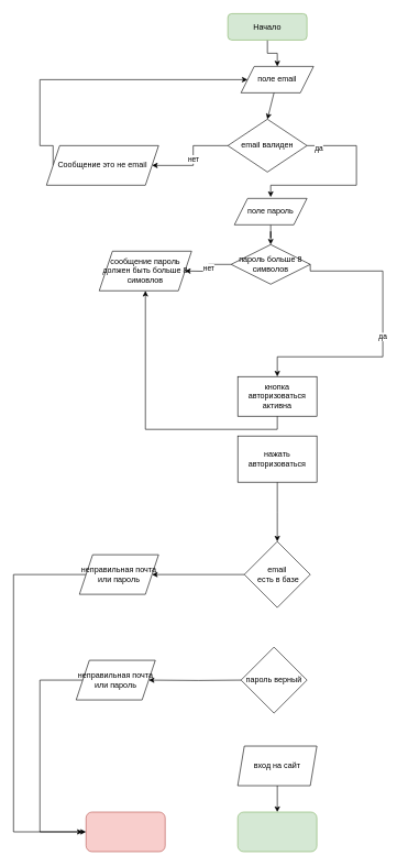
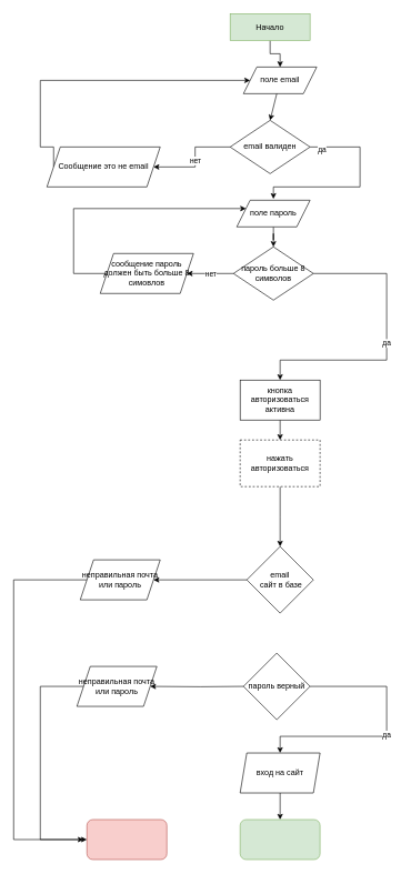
  <mxCell id="0" />
  <mxCell id="1" parent="0" />
  <mxCell id="2" value="" style="edgeStyle=orthogonalEdgeStyle;rounded=0;orthogonalLoop=1;jettySize=auto;html=1;" edge="1" parent="1" source="3" target="4"><mxGeometry relative="1" as="geometry" /></mxCell>
- <mxCell id="3" value="Начало" style="rounded=1;whiteSpace=wrap;html=1;fontSize=12;glass=0;strokeWidth=1;shadow=0;fillColor=#d5e8d4;strokeColor=#82b366;" vertex="1" parent="1"><mxGeometry x="345" y="20" width="120" height="40" as="geometry" /></mxCell>
+ <mxCell id="3" value="Начало" style="whiteSpace=wrap;html=1;fontSize=12;glass=0;strokeWidth=1;shadow=0;fillColor=#d5e8d4;strokeColor=#82b366;rounded=0;" vertex="1" parent="1"><mxGeometry x="345" y="20" width="120" height="40" as="geometry" /></mxCell>
  <mxCell id="4" value="поле email" style="shape=parallelogram;perimeter=parallelogramPerimeter;whiteSpace=wrap;html=1;fixedSize=1;" vertex="1" parent="1"><mxGeometry x="365" y="100" width="110" height="40" as="geometry" /></mxCell>
  <mxCell id="5" value="" style="endArrow=classic;html=1;" edge="1" parent="1" source="4"><mxGeometry width="50" height="50" relative="1" as="geometry"><mxPoint x="405" y="190" as="sourcePoint" /><mxPoint x="405" y="180" as="targetPoint" /></mxGeometry></mxCell>
  <mxCell id="6" style="edgeStyle=orthogonalEdgeStyle;rounded=0;orthogonalLoop=1;jettySize=auto;html=1;exitX=0.5;exitY=1;exitDx=0;exitDy=0;" edge="1" parent="1" source="3" target="3"><mxGeometry relative="1" as="geometry" /></mxCell>
  <mxCell id="7" value="нет" style="edgeStyle=orthogonalEdgeStyle;rounded=0;orthogonalLoop=1;jettySize=auto;html=1;exitX=0;exitY=0.5;exitDx=0;exitDy=0;" edge="1" parent="1" source="10" target="15"><mxGeometry relative="1" as="geometry" /></mxCell>
  <mxCell id="8" style="edgeStyle=orthogonalEdgeStyle;rounded=0;orthogonalLoop=1;jettySize=auto;html=1;exitX=1;exitY=0.5;exitDx=0;exitDy=0;" edge="1" parent="1" source="10"><mxGeometry relative="1" as="geometry"><mxPoint x="410" y="298" as="targetPoint" /><Array as="points"><mxPoint x="540" y="220" /><mxPoint x="540" y="280" /><mxPoint x="410" y="280" /></Array></mxGeometry></mxCell>
  <mxCell id="9" value="да" style="edgeLabel;html=1;align=center;verticalAlign=middle;resizable=0;points=[];" vertex="1" connectable="0" parent="8"><mxGeometry x="-0.88" y="-3" relative="1" as="geometry"><mxPoint as="offset" /></mxGeometry></mxCell>
  <mxCell id="10" value="email валиден" style="rhombus;whiteSpace=wrap;html=1;" vertex="1" parent="1"><mxGeometry x="345" y="180" width="120" height="80" as="geometry" /></mxCell>
  <mxCell id="11" value="да" style="edgeStyle=orthogonalEdgeStyle;rounded=0;orthogonalLoop=1;jettySize=auto;html=1;exitX=1;exitY=0.5;exitDx=0;exitDy=0;entryX=0.5;entryY=0;entryDx=0;entryDy=0;" edge="1" parent="1" source="13"><mxGeometry relative="1" as="geometry"><mxPoint x="420" y="570" as="targetPoint" /><Array as="points"><mxPoint x="580" y="410" /><mxPoint x="580" y="540" /><mxPoint x="420" y="540" /></Array></mxGeometry></mxCell>
  <mxCell id="12" value="нет" style="edgeStyle=orthogonalEdgeStyle;rounded=0;orthogonalLoop=1;jettySize=auto;html=1;exitX=0;exitY=0.5;exitDx=0;exitDy=0;" edge="1" parent="1" source="13"><mxGeometry relative="1" as="geometry"><mxPoint x="280" y="410" as="targetPoint" /></mxGeometry></mxCell>
- <mxCell id="13" value="пароль больше 8 символов" style="rhombus;whiteSpace=wrap;html=1;" vertex="1" parent="1"><mxGeometry x="350" y="370" width="120" height="60" as="geometry" /></mxCell>
+ <mxCell id="13" value="пароль больше 8 символов" style="rhombus;whiteSpace=wrap;html=1;" vertex="1" parent="1"><mxGeometry x="350" y="370" width="120" height="80" as="geometry" /></mxCell>
  <mxCell id="14" style="edgeStyle=orthogonalEdgeStyle;rounded=0;orthogonalLoop=1;jettySize=auto;html=1;exitX=0;exitY=0.5;exitDx=0;exitDy=0;entryX=0;entryY=0.5;entryDx=0;entryDy=0;" edge="1" parent="1" source="15" target="4"><mxGeometry relative="1" as="geometry"><Array as="points"><mxPoint x="60" y="220" /><mxPoint x="60" y="120" /></Array></mxGeometry></mxCell>
  <mxCell id="15" value="Сообщение это не email" style="shape=parallelogram;perimeter=parallelogramPerimeter;whiteSpace=wrap;html=1;fixedSize=1;" vertex="1" parent="1"><mxGeometry x="70" y="220" width="170" height="60" as="geometry" /></mxCell>
+ <mxCell id="16" style="edgeStyle=orthogonalEdgeStyle;rounded=0;orthogonalLoop=1;jettySize=auto;html=1;exitX=0;exitY=0.5;exitDx=0;exitDy=0;entryX=0;entryY=0.25;entryDx=0;entryDy=0;" edge="1" parent="1" source="17" target="19"><mxGeometry relative="1" as="geometry"><Array as="points"><mxPoint x="110" y="410" /><mxPoint x="110" y="313" /></Array></mxGeometry></mxCell>
  <mxCell id="17" value="сообщение пароль должен быть больше 8 симовлов" style="shape=parallelogram;perimeter=parallelogramPerimeter;whiteSpace=wrap;html=1;fixedSize=1;" vertex="1" parent="1"><mxGeometry x="150" y="380" width="140" height="60" as="geometry" /></mxCell>
  <mxCell id="18" style="edgeStyle=orthogonalEdgeStyle;rounded=0;orthogonalLoop=1;jettySize=auto;html=1;exitX=0.5;exitY=1;exitDx=0;exitDy=0;" edge="1" parent="1" source="19" target="13"><mxGeometry relative="1" as="geometry" /></mxCell>
  <mxCell id="19" value="поле пароль" style="shape=parallelogram;perimeter=parallelogramPerimeter;whiteSpace=wrap;html=1;fixedSize=1;" vertex="1" parent="1"><mxGeometry x="355" y="300" width="110" height="40" as="geometry" /></mxCell>
- <mxCell id="20" style="edgeStyle=orthogonalEdgeStyle;rounded=0;orthogonalLoop=1;jettySize=auto;html=1;exitX=0.5;exitY=1;exitDx=0;exitDy=0;" edge="1" parent="1" source="21" target="17"><mxGeometry relative="1" as="geometry" /></mxCell>
+ <mxCell id="20" style="edgeStyle=orthogonalEdgeStyle;rounded=0;orthogonalLoop=1;jettySize=auto;html=1;exitX=0.5;exitY=1;exitDx=0;exitDy=0;entryX=0.5;entryY=0;entryDx=0;entryDy=0;" edge="1" parent="1" source="21" target="23"><mxGeometry relative="1" as="geometry" /></mxCell>
  <mxCell id="21" value="кнопка авторизоваться активна" style="rounded=0;whiteSpace=wrap;html=1;" vertex="1" parent="1"><mxGeometry x="360" y="570" width="120" height="60" as="geometry" /></mxCell>
  <mxCell id="22" style="edgeStyle=orthogonalEdgeStyle;rounded=0;orthogonalLoop=1;jettySize=auto;html=1;exitX=0.5;exitY=1;exitDx=0;exitDy=0;" edge="1" parent="1" source="23"><mxGeometry relative="1" as="geometry"><mxPoint x="420" y="820" as="targetPoint" /></mxGeometry></mxCell>
- <mxCell id="23" value="нажать авторизоваться" style="rounded=0;whiteSpace=wrap;html=1;" vertex="1" parent="1"><mxGeometry x="360" y="660" width="120" height="70" as="geometry" /></mxCell>
+ <mxCell id="23" value="нажать авторизоваться" style="rounded=0;whiteSpace=wrap;html=1;dashed=1;" vertex="1" parent="1"><mxGeometry x="360" y="660" width="120" height="70" as="geometry" /></mxCell>
  <mxCell id="24" style="edgeStyle=orthogonalEdgeStyle;rounded=0;orthogonalLoop=1;jettySize=auto;html=1;exitX=0;exitY=0.5;exitDx=0;exitDy=0;entryX=1;entryY=0.5;entryDx=0;entryDy=0;" edge="1" parent="1" source="25" target="32"><mxGeometry relative="1" as="geometry"><mxPoint x="240" y="870" as="targetPoint" /></mxGeometry></mxCell>
- <mxCell id="25" value="email&lt;br&gt;&amp;nbsp;есть в базе" style="rhombus;whiteSpace=wrap;html=1;" vertex="1" parent="1"><mxGeometry x="370" y="820" width="100" height="100" as="geometry" /></mxCell>
+ <mxCell id="25" value="email&lt;br&gt;&amp;nbsp;сайт в базе" style="rhombus;whiteSpace=wrap;html=1;" vertex="1" parent="1"><mxGeometry x="370" y="820" width="100" height="100" as="geometry" /></mxCell>
+ <mxCell id="26" value="да" style="edgeStyle=orthogonalEdgeStyle;rounded=0;orthogonalLoop=1;jettySize=auto;html=1;exitX=1;exitY=0.5;exitDx=0;exitDy=0;" edge="1" parent="1" source="27" target="29"><mxGeometry relative="1" as="geometry"><Array as="points"><mxPoint x="580" y="1030" /><mxPoint x="580" y="1105" /><mxPoint x="420" y="1105" /></Array></mxGeometry></mxCell>
  <mxCell id="27" value="пароль верный" style="rhombus;whiteSpace=wrap;html=1;" vertex="1" parent="1"><mxGeometry x="365" y="980" width="100" height="100" as="geometry" /></mxCell>
  <mxCell id="28" style="edgeStyle=orthogonalEdgeStyle;rounded=0;orthogonalLoop=1;jettySize=auto;html=1;exitX=0.5;exitY=1;exitDx=0;exitDy=0;entryX=0.5;entryY=0;entryDx=0;entryDy=0;" edge="1" parent="1" source="29" target="30"><mxGeometry relative="1" as="geometry" /></mxCell>
  <mxCell id="29" value="вход на сайт" style="shape=parallelogram;perimeter=parallelogramPerimeter;whiteSpace=wrap;html=1;fixedSize=1;size=10;" vertex="1" parent="1"><mxGeometry x="360" y="1130" width="120" height="60" as="geometry" /></mxCell>
  <mxCell id="30" value="" style="rounded=1;whiteSpace=wrap;html=1;fillColor=#d5e8d4;strokeColor=#82b366;" vertex="1" parent="1"><mxGeometry x="360" y="1230" width="120" height="60" as="geometry" /></mxCell>
  <mxCell id="31" style="edgeStyle=orthogonalEdgeStyle;rounded=0;orthogonalLoop=1;jettySize=auto;html=1;exitX=0;exitY=0.5;exitDx=0;exitDy=0;entryX=0;entryY=0.5;entryDx=0;entryDy=0;" edge="1" parent="1" source="32" target="36"><mxGeometry relative="1" as="geometry"><Array as="points"><mxPoint x="20" y="870" /><mxPoint x="20" y="1260" /></Array></mxGeometry></mxCell>
  <mxCell id="32" value="неправильная почта или пароль" style="shape=parallelogram;perimeter=parallelogramPerimeter;whiteSpace=wrap;html=1;fixedSize=1;" vertex="1" parent="1"><mxGeometry x="120" y="840" width="120" height="60" as="geometry" /></mxCell>
  <mxCell id="33" style="edgeStyle=orthogonalEdgeStyle;rounded=0;orthogonalLoop=1;jettySize=auto;html=1;exitX=0;exitY=0.5;exitDx=0;exitDy=0;entryX=1;entryY=0.5;entryDx=0;entryDy=0;" edge="1" parent="1" target="35"><mxGeometry relative="1" as="geometry"><mxPoint x="235" y="1030" as="targetPoint" /><mxPoint x="365" y="1030" as="sourcePoint" /></mxGeometry></mxCell>
  <mxCell id="34" style="edgeStyle=orthogonalEdgeStyle;rounded=0;orthogonalLoop=1;jettySize=auto;html=1;exitX=0;exitY=0.5;exitDx=0;exitDy=0;" edge="1" parent="1" source="35"><mxGeometry relative="1" as="geometry"><mxPoint x="125" y="1260" as="targetPoint" /><Array as="points"><mxPoint x="60" y="1030" /><mxPoint x="60" y="1260" /></Array></mxGeometry></mxCell>
  <mxCell id="35" value="неправильная почта или пароль" style="shape=parallelogram;perimeter=parallelogramPerimeter;whiteSpace=wrap;html=1;fixedSize=1;" vertex="1" parent="1"><mxGeometry x="115" y="1000" width="120" height="60" as="geometry" /></mxCell>
  <mxCell id="36" value="" style="rounded=1;whiteSpace=wrap;html=1;fillColor=#f8cecc;strokeColor=#b85450;" vertex="1" parent="1"><mxGeometry x="130" y="1230" width="120" height="60" as="geometry" /></mxCell>
